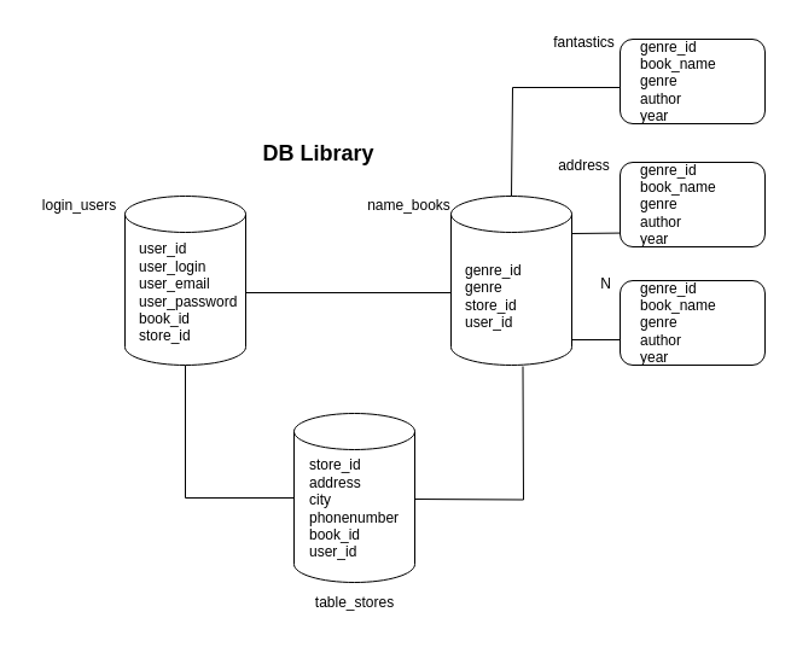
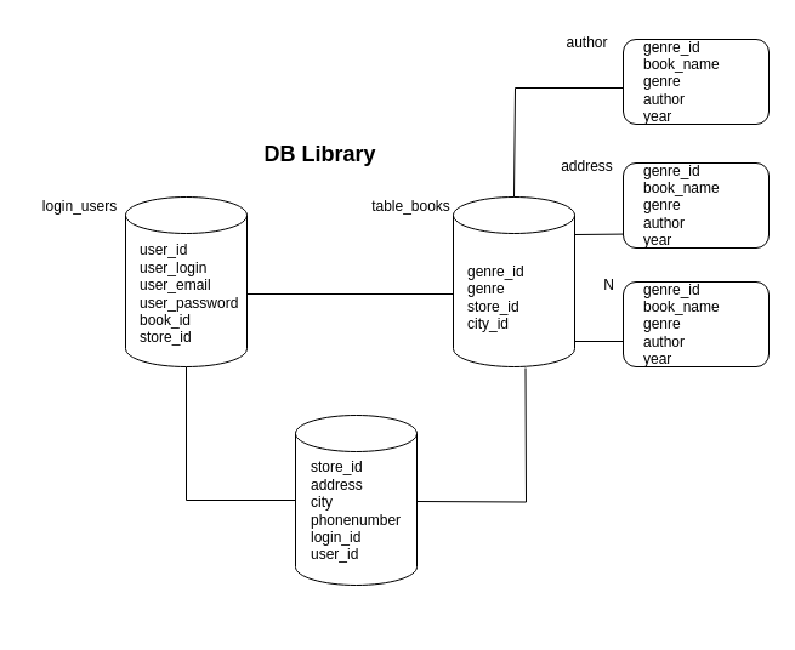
  <mxCell id="0" />
  <mxCell id="1" parent="0" />
  <mxCell id="2" style="edgeStyle=orthogonalEdgeStyle;rounded=0;orthogonalLoop=1;jettySize=auto;html=1;endArrow=none;endFill=0;entryX=0;entryY=0.5;entryDx=0;entryDy=0;entryPerimeter=0;exitX=0.5;exitY=1;exitDx=0;exitDy=0;exitPerimeter=0;" edge="1" parent="1" source="3" target="7"><mxGeometry relative="1" as="geometry"><mxPoint x="153" y="412" as="targetPoint" /></mxGeometry></mxCell>
  <mxCell id="3" value="" style="shape=cylinder3;whiteSpace=wrap;html=1;boundedLbl=1;backgroundOutline=1;size=15;" vertex="1" parent="1"><mxGeometry x="103" y="162" width="100" height="140" as="geometry" /></mxCell>
  <mxCell id="4" value="user_id&lt;br&gt;user_login&lt;br&gt;user_email&lt;br&gt;user_password&lt;br&gt;book_id&lt;br&gt;store_id" style="text;html=1;align=left;verticalAlign=middle;resizable=0;points=[];autosize=1;strokeColor=none;fillColor=none;" vertex="1" parent="1"><mxGeometry x="113" y="192" width="100" height="100" as="geometry" /></mxCell>
  <mxCell id="5" value="" style="shape=cylinder3;whiteSpace=wrap;html=1;boundedLbl=1;backgroundOutline=1;size=15;" vertex="1" parent="1"><mxGeometry x="373" y="162" width="100" height="140" as="geometry" /></mxCell>
- <mxCell id="6" value="genre_id&lt;br&gt;genre&lt;br&gt;store_id&lt;br&gt;user_id" style="text;html=1;align=left;verticalAlign=middle;resizable=0;points=[];autosize=1;strokeColor=none;fillColor=none;" vertex="1" parent="1"><mxGeometry x="383" y="210" width="70" height="70" as="geometry" /></mxCell>
+ <mxCell id="6" value="genre_id&lt;br&gt;genre&lt;br&gt;store_id&lt;br&gt;city_id" style="text;html=1;align=left;verticalAlign=middle;resizable=0;points=[];autosize=1;strokeColor=none;fillColor=none;" vertex="1" parent="1"><mxGeometry x="383" y="210" width="70" height="70" as="geometry" /></mxCell>
  <mxCell id="7" value="" style="shape=cylinder3;whiteSpace=wrap;html=1;boundedLbl=1;backgroundOutline=1;size=15;" vertex="1" parent="1"><mxGeometry x="243" y="342" width="100" height="140" as="geometry" /></mxCell>
- <mxCell id="8" value="store_id&lt;br&gt;address&lt;br&gt;city&lt;br&gt;phonenumber&lt;br&gt;book_id&lt;br&gt;user_id" style="text;html=1;align=left;verticalAlign=middle;resizable=0;points=[];autosize=1;strokeColor=none;fillColor=none;" vertex="1" parent="1"><mxGeometry x="254" y="371" width="100" height="100" as="geometry" /></mxCell>
+ <mxCell id="8" value="store_id&lt;br&gt;address&lt;br&gt;city&lt;br&gt;phonenumber&lt;br&gt;login_id&lt;br&gt;user_id" style="text;html=1;align=left;verticalAlign=middle;resizable=0;points=[];autosize=1;strokeColor=none;fillColor=none;" vertex="1" parent="1"><mxGeometry x="254" y="371" width="100" height="100" as="geometry" /></mxCell>
  <mxCell id="9" value="DB Library" style="text;html=1;align=center;verticalAlign=middle;resizable=0;points=[];autosize=1;strokeColor=none;fillColor=none;fontSize=18;fontStyle=1" vertex="1" parent="1"><mxGeometry x="203" y="112" width="120" height="30" as="geometry" /></mxCell>
  <mxCell id="10" style="rounded=0;orthogonalLoop=1;jettySize=auto;html=1;endArrow=none;endFill=0;" edge="1" parent="1"><mxGeometry relative="1" as="geometry"><mxPoint x="203" y="242" as="sourcePoint" /><mxPoint x="373" y="242" as="targetPoint" /></mxGeometry></mxCell>
  <mxCell id="11" style="edgeStyle=orthogonalEdgeStyle;rounded=0;orthogonalLoop=1;jettySize=auto;html=1;endArrow=none;endFill=0;entryX=0;entryY=0.5;entryDx=0;entryDy=0;entryPerimeter=0;exitX=0.5;exitY=1;exitDx=0;exitDy=0;exitPerimeter=0;" edge="1" parent="1"><mxGeometry relative="1" as="geometry"><mxPoint x="432.5" y="303" as="targetPoint" /><mxPoint x="342.5" y="413" as="sourcePoint" /></mxGeometry></mxCell>
  <mxCell id="12" value="login_users" style="text;html=1;align=center;verticalAlign=middle;resizable=0;points=[];autosize=1;strokeColor=none;fillColor=none;" vertex="1" parent="1"><mxGeometry x="20" y="155" width="90" height="30" as="geometry" /></mxCell>
- <mxCell id="13" value="name_books" style="text;html=1;align=center;verticalAlign=middle;resizable=0;points=[];autosize=1;strokeColor=none;fillColor=none;" vertex="1" parent="1"><mxGeometry x="293" y="155" width="90" height="30" as="geometry" /></mxCell>
- <mxCell id="14" value="table_stores" style="text;html=1;align=center;verticalAlign=middle;resizable=0;points=[];autosize=1;strokeColor=none;fillColor=none;" vertex="1" parent="1"><mxGeometry x="248" y="484" width="90" height="30" as="geometry" /></mxCell>
+ <mxCell id="13" value="table_books" style="text;html=1;align=center;verticalAlign=middle;resizable=0;points=[];autosize=1;strokeColor=none;fillColor=none;" vertex="1" parent="1"><mxGeometry x="293" y="155" width="90" height="30" as="geometry" /></mxCell>
  <mxCell id="15" value="" style="rounded=1;whiteSpace=wrap;html=1;" vertex="1" parent="1"><mxGeometry x="513" y="32" width="120" height="70" as="geometry" /></mxCell>
- <mxCell id="16" value="fantastics" style="text;html=1;align=center;verticalAlign=middle;resizable=0;points=[];autosize=1;strokeColor=none;fillColor=none;" vertex="1" parent="1"><mxGeometry x="448" y="20" width="70" height="30" as="geometry" /></mxCell>
+ <mxCell id="16" value="author" style="text;html=1;align=center;verticalAlign=middle;resizable=0;points=[];autosize=1;strokeColor=none;fillColor=none;" vertex="1" parent="1"><mxGeometry x="448" y="20" width="70" height="30" as="geometry" /></mxCell>
  <mxCell id="17" value="genre_id&lt;br&gt;book_name&lt;br&gt;genre&lt;br&gt;author&lt;br&gt;year" style="text;html=1;align=left;verticalAlign=middle;resizable=0;points=[];autosize=1;strokeColor=none;fillColor=none;" vertex="1" parent="1"><mxGeometry x="528" y="27" width="90" height="80" as="geometry" /></mxCell>
  <mxCell id="18" value="" style="rounded=1;whiteSpace=wrap;html=1;" vertex="1" parent="1"><mxGeometry x="513" y="134" width="120" height="70" as="geometry" /></mxCell>
  <mxCell id="19" value="address" style="text;html=1;align=center;verticalAlign=middle;resizable=0;points=[];autosize=1;strokeColor=none;fillColor=none;" vertex="1" parent="1"><mxGeometry x="443" y="122" width="80" height="30" as="geometry" /></mxCell>
  <mxCell id="20" value="genre_id&lt;br&gt;book_name&lt;br&gt;genre&lt;br&gt;author&lt;br&gt;year" style="text;html=1;align=left;verticalAlign=middle;resizable=0;points=[];autosize=1;strokeColor=none;fillColor=none;" vertex="1" parent="1"><mxGeometry x="528" y="129" width="90" height="80" as="geometry" /></mxCell>
  <mxCell id="21" value="" style="rounded=1;whiteSpace=wrap;html=1;" vertex="1" parent="1"><mxGeometry x="513" y="232" width="120" height="70" as="geometry" /></mxCell>
  <mxCell id="22" value="N" style="text;html=1;align=center;verticalAlign=middle;resizable=0;points=[];autosize=1;strokeColor=none;fillColor=none;" vertex="1" parent="1"><mxGeometry x="486" y="220" width="30" height="30" as="geometry" /></mxCell>
  <mxCell id="23" value="genre_id&lt;br&gt;book_name&lt;br&gt;genre&lt;br&gt;author&lt;br&gt;year" style="text;html=1;align=left;verticalAlign=middle;resizable=0;points=[];autosize=1;strokeColor=none;fillColor=none;" vertex="1" parent="1"><mxGeometry x="528" y="227" width="90" height="80" as="geometry" /></mxCell>
  <mxCell id="24" style="edgeStyle=orthogonalEdgeStyle;rounded=0;orthogonalLoop=1;jettySize=auto;html=1;endArrow=none;endFill=0;entryX=0;entryY=0.5;entryDx=0;entryDy=0;entryPerimeter=0;exitX=0.5;exitY=1;exitDx=0;exitDy=0;exitPerimeter=0;" edge="1" parent="1"><mxGeometry relative="1" as="geometry"><mxPoint x="423" y="162" as="targetPoint" /><mxPoint x="513" y="52" as="sourcePoint" /><Array as="points"><mxPoint x="513" y="72" /><mxPoint x="424" y="72" /></Array></mxGeometry></mxCell>
  <mxCell id="25" style="rounded=0;orthogonalLoop=1;jettySize=auto;html=1;exitX=1;exitY=0;exitDx=0;exitDy=15;exitPerimeter=0;entryX=-0.003;entryY=0.837;entryDx=0;entryDy=0;entryPerimeter=0;endArrow=none;endFill=0;" edge="1" parent="1" target="18"><mxGeometry relative="1" as="geometry"><mxPoint x="473" y="193" as="sourcePoint" /><mxPoint x="510.96" y="192" as="targetPoint" /></mxGeometry></mxCell>
  <mxCell id="26" style="rounded=0;orthogonalLoop=1;jettySize=auto;html=1;exitX=1;exitY=0;exitDx=0;exitDy=15;exitPerimeter=0;entryX=-0.003;entryY=0.837;entryDx=0;entryDy=0;entryPerimeter=0;endArrow=none;endFill=0;" edge="1" parent="1"><mxGeometry relative="1" as="geometry"><mxPoint x="473" y="281" as="sourcePoint" /><mxPoint x="513" y="281" as="targetPoint" /></mxGeometry></mxCell>
